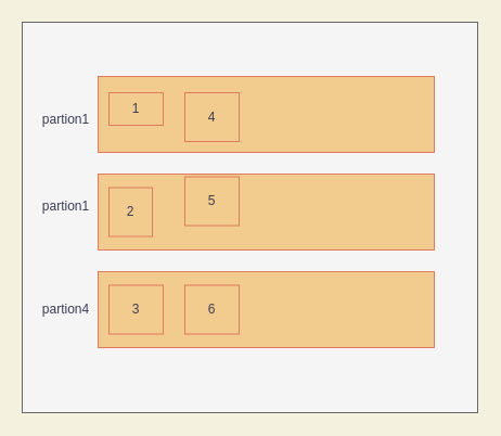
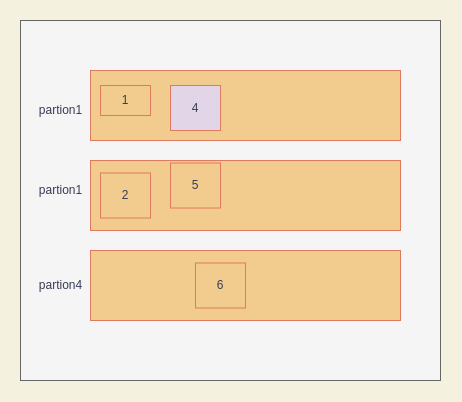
  <mxCell id="0" />
  <mxCell id="1" parent="0" />
  <mxCell id="2" value="" style="whiteSpace=wrap;html=1;fillColor=#f5f5f5;strokeColor=#666666;fontColor=#333333;" vertex="1" parent="1"><mxGeometry x="20" y="20" width="420" height="360" as="geometry" /></mxCell>
  <mxCell id="3" value="" style="whiteSpace=wrap;html=1;fontColor=#393C56;strokeColor=#E07A5F;fillColor=#F2CC8F;" vertex="1" parent="1"><mxGeometry x="90" y="70" width="310" height="70" as="geometry" /></mxCell>
  <mxCell id="4" value="" style="whiteSpace=wrap;html=1;fontColor=#393C56;strokeColor=#E07A5F;fillColor=#F2CC8F;" vertex="1" parent="1"><mxGeometry x="90" y="250" width="310" height="70" as="geometry" /></mxCell>
  <mxCell id="5" value="" style="whiteSpace=wrap;html=1;fontColor=#393C56;strokeColor=#E07A5F;fillColor=#F2CC8F;" vertex="1" parent="1"><mxGeometry x="90" y="160" width="310" height="70" as="geometry" /></mxCell>
  <mxCell id="6" value="partion1" style="text;html=1;align=center;verticalAlign=middle;resizable=0;points=[];autosize=1;strokeColor=none;fontColor=#393C56;" vertex="1" parent="1"><mxGeometry x="30" y="100" width="60" height="20" as="geometry" /></mxCell>
  <mxCell id="7" value="partion1" style="text;html=1;align=center;verticalAlign=middle;resizable=0;points=[];autosize=1;strokeColor=none;fontColor=#393C56;" vertex="1" parent="1"><mxGeometry x="30" y="180" width="60" height="20" as="geometry" /></mxCell>
  <mxCell id="8" value="partion4" style="text;html=1;align=center;verticalAlign=middle;resizable=0;points=[];autosize=1;strokeColor=none;fontColor=#393C56;" vertex="1" parent="1"><mxGeometry x="30" y="275" width="60" height="20" as="geometry" /></mxCell>
  <mxCell id="9" value="1" style="whiteSpace=wrap;html=1;fontColor=#393C56;strokeColor=#E07A5F;fillColor=#F2CC8F;" vertex="1" parent="1"><mxGeometry x="100" y="85" width="50" height="30" as="geometry" /></mxCell>
- <mxCell id="10" value="3" style="whiteSpace=wrap;html=1;fontColor=#393C56;strokeColor=#E07A5F;fillColor=#F2CC8F;" vertex="1" parent="1"><mxGeometry x="100" y="262.5" width="50" height="45" as="geometry" /></mxCell>
- <mxCell id="11" value="2" style="whiteSpace=wrap;html=1;fontColor=#393C56;strokeColor=#E07A5F;fillColor=#F2CC8F;" vertex="1" parent="1"><mxGeometry x="100" y="172.5" width="40" height="45" as="geometry" /></mxCell>
- <mxCell id="12" value="4" style="whiteSpace=wrap;html=1;fontColor=#393C56;strokeColor=#E07A5F;fillColor=#F2CC8F;" vertex="1" parent="1"><mxGeometry x="170" y="85" width="50" height="45" as="geometry" /></mxCell>
+ <mxCell id="11" value="2" style="whiteSpace=wrap;html=1;fontColor=#393C56;strokeColor=#E07A5F;fillColor=#F2CC8F;" vertex="1" parent="1"><mxGeometry x="100" y="172.5" width="50" height="45" as="geometry" /></mxCell>
+ <mxCell id="12" value="4" style="whiteSpace=wrap;html=1;fontColor=#393C56;strokeColor=#E07A5F;fillColor=#e1d5e7;" vertex="1" parent="1"><mxGeometry x="170" y="85" width="50" height="45" as="geometry" /></mxCell>
  <mxCell id="13" value="5" style="whiteSpace=wrap;html=1;fontColor=#393C56;strokeColor=#E07A5F;fillColor=#F2CC8F;" vertex="1" parent="1"><mxGeometry x="170" y="162.5" width="50" height="45" as="geometry" /></mxCell>
- <mxCell id="14" value="6" style="whiteSpace=wrap;html=1;fontColor=#393C56;strokeColor=#E07A5F;fillColor=#F2CC8F;" vertex="1" parent="1"><mxGeometry x="170" y="262.5" width="50" height="45" as="geometry" /></mxCell>
+ <mxCell id="14" value="6" style="whiteSpace=wrap;html=1;fontColor=#393C56;strokeColor=#E07A5F;fillColor=#F2CC8F;" vertex="1" parent="1"><mxGeometry x="195" y="262.5" width="50" height="45" as="geometry" /></mxCell>
